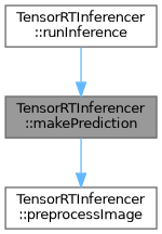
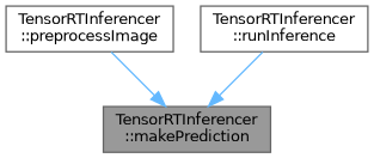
  digraph {
    rankdir=TB
    node [color=grey40 fillcolor=white fontname=Helvetica fontsize=10 shape=box style=filled]
    edge [color=steelblue1 fontname=Helvetica fontsize=10 labelfontname=Helvetica labelfontsize=10 style=solid]
    n1 [color=gray40 fillcolor=grey60 fontcolor=black height=0.2 label="TensorRTInferencer\l::makePrediction" width=0.4]
    n2 [height=0.2 label="TensorRTInferencer\l::preprocessImage" width=0.4]
    n3 [height=0.2 label="TensorRTInferencer\l::runInference" width=0.4]
-   n1 -> n2
+   n2 -> n1
    n3 -> n1
  }
